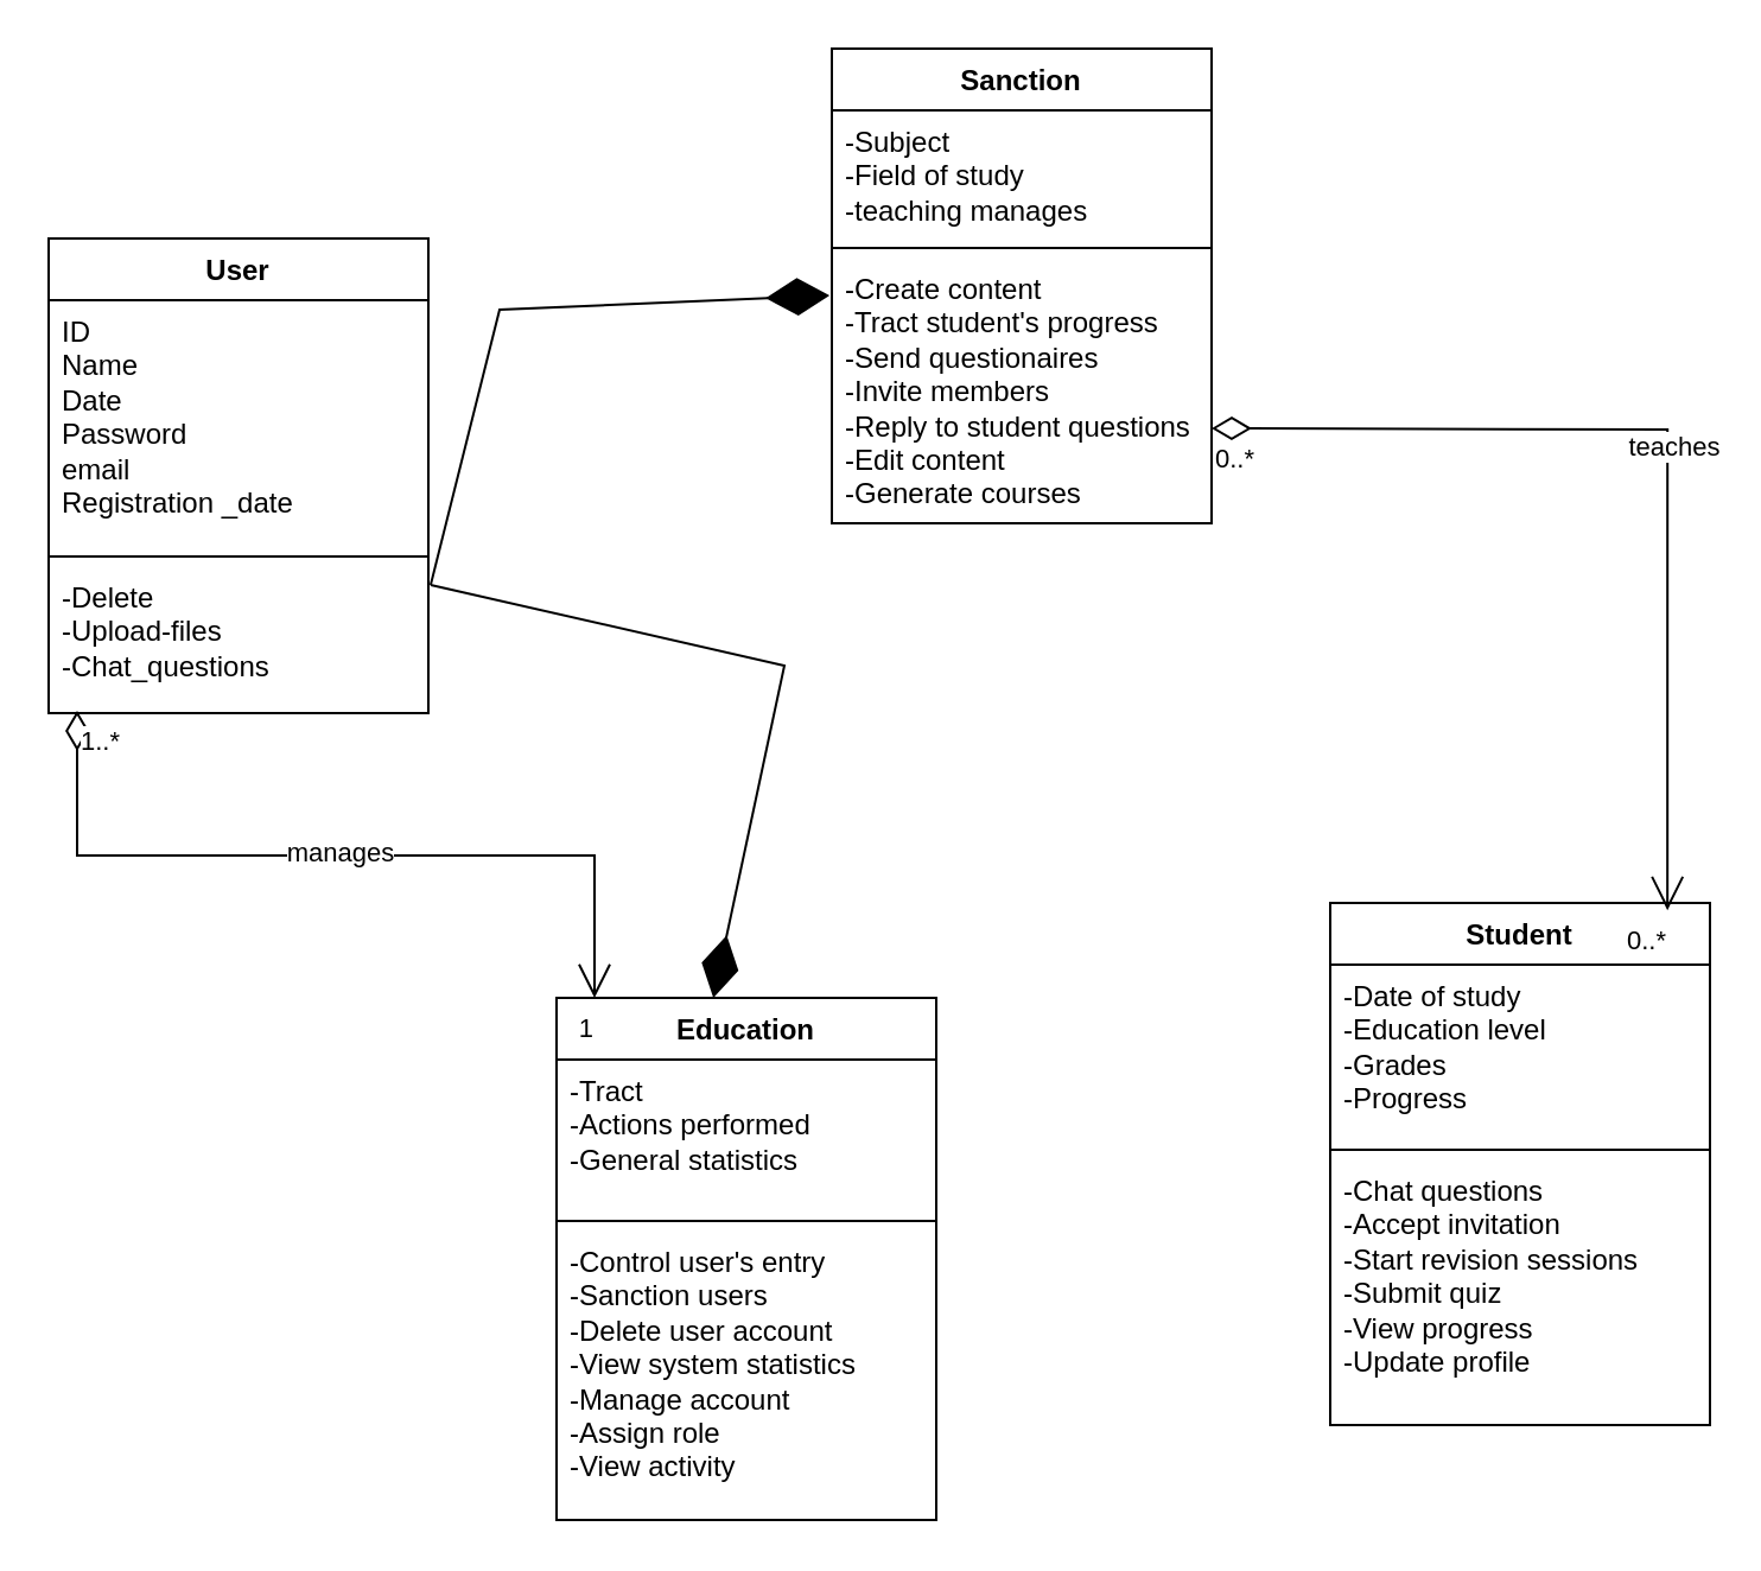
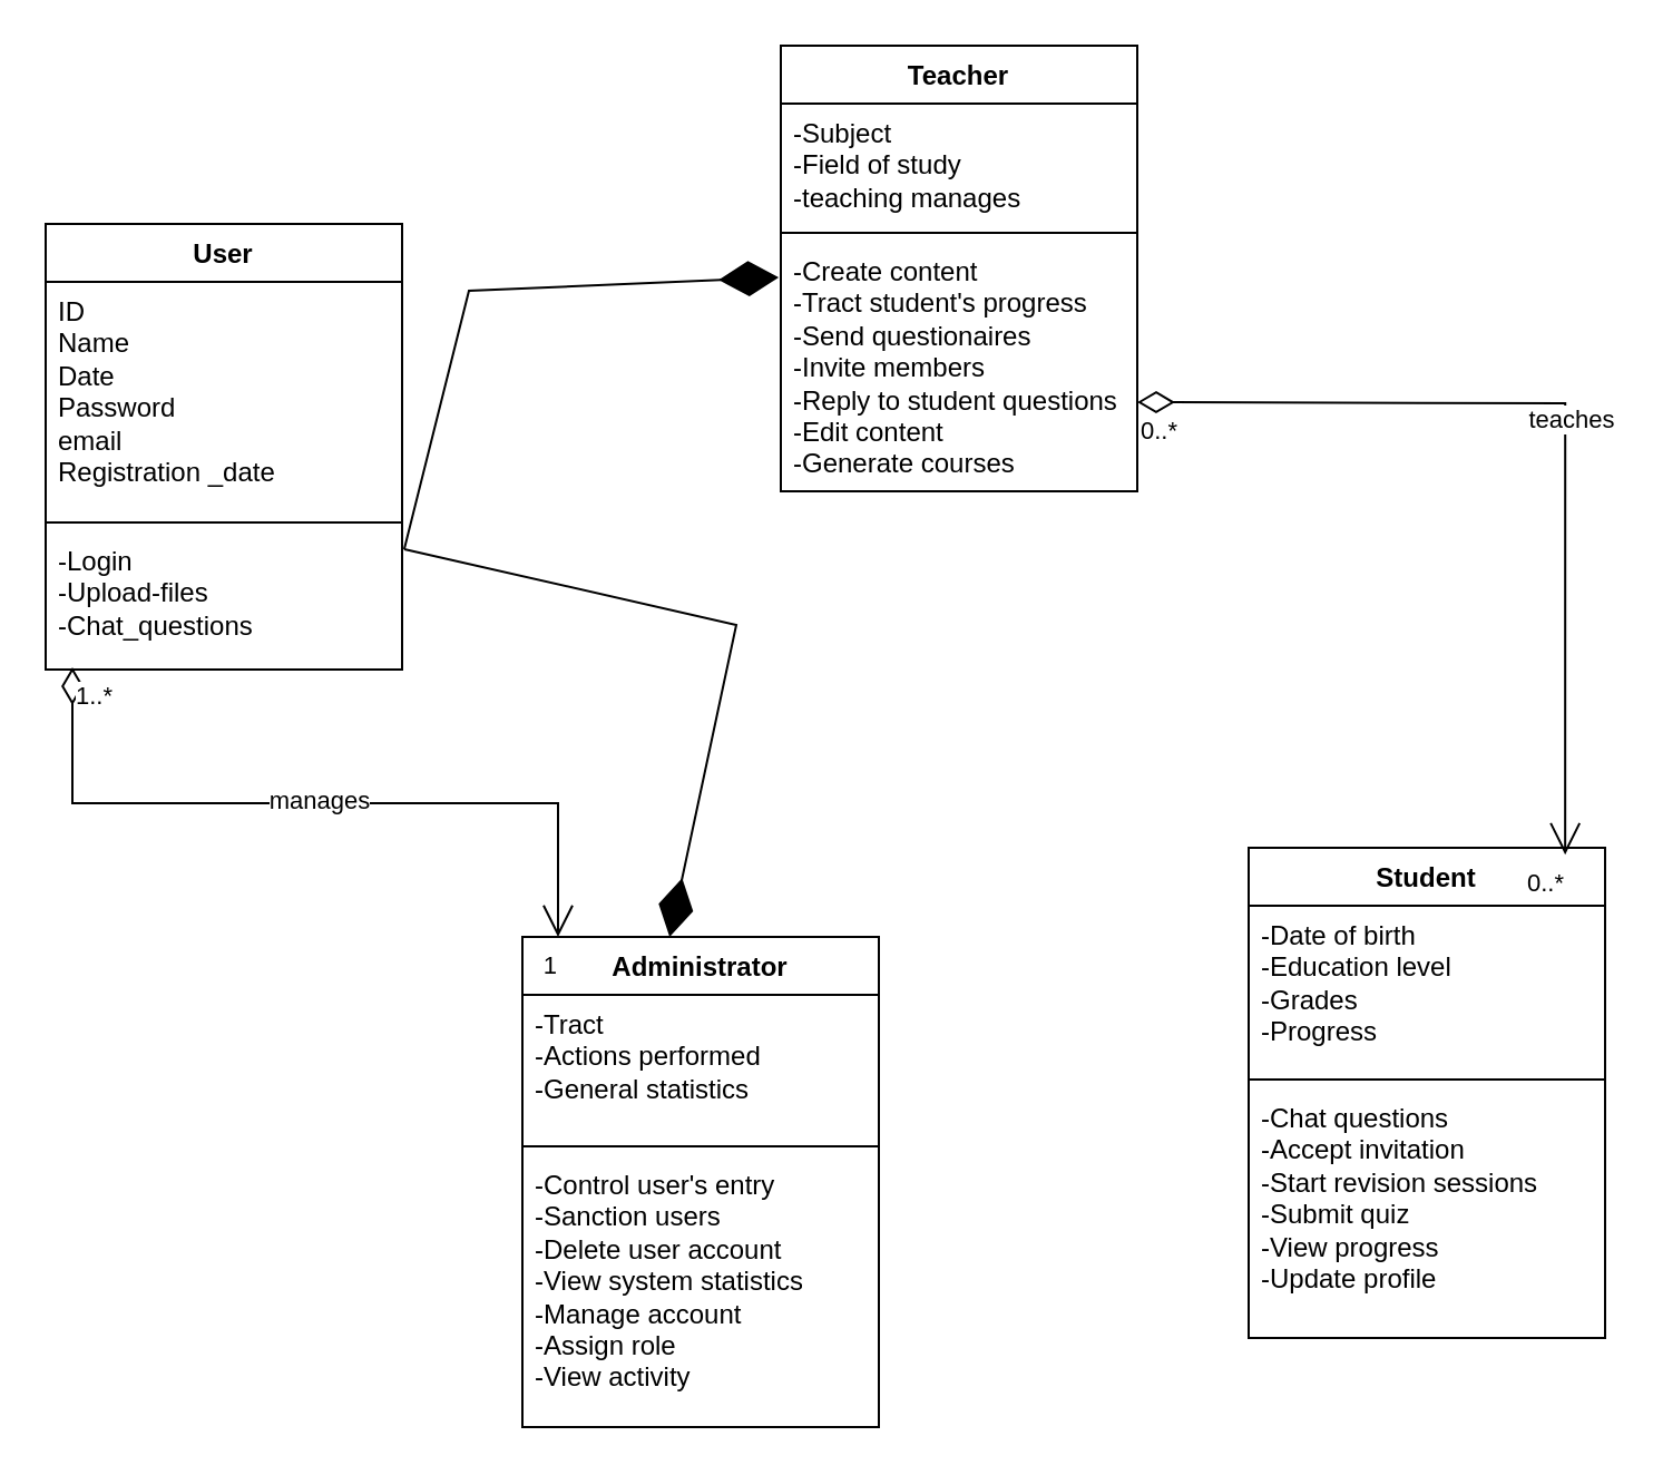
  <mxCell id="0" />
  <mxCell id="1" parent="0" />
  <mxCell id="2" value="&lt;div&gt;User&lt;/div&gt;" style="swimlane;fontStyle=1;align=center;verticalAlign=top;childLayout=stackLayout;horizontal=1;startSize=26;horizontalStack=0;resizeParent=1;resizeParentMax=0;resizeLast=0;collapsible=1;marginBottom=0;whiteSpace=wrap;html=1;" vertex="1" parent="1"><mxGeometry x="20" y="100" width="160" height="200" as="geometry" /></mxCell>
  <mxCell id="3" value="&lt;div&gt;&lt;span style=&quot;background-color: transparent; color: light-dark(rgb(0, 0, 0), rgb(255, 255, 255));&quot;&gt;ID&lt;/span&gt;&lt;/div&gt;&lt;div&gt;Name&lt;/div&gt;&lt;div&gt;Date&lt;/div&gt;&lt;div&gt;Password&lt;/div&gt;&lt;div&gt;email&lt;/div&gt;&lt;div&gt;Registration _date&lt;/div&gt;&lt;div&gt;&lt;br&gt;&lt;/div&gt;&lt;div&gt;&lt;br&gt;&lt;/div&gt;&lt;div&gt;&lt;br&gt;&lt;/div&gt;&lt;div&gt;&lt;div&gt;&lt;br&gt;&lt;/div&gt;&lt;/div&gt;" style="text;strokeColor=none;fillColor=none;align=left;verticalAlign=top;spacingLeft=4;spacingRight=4;overflow=hidden;rotatable=0;points=[[0,0.5],[1,0.5]];portConstraint=eastwest;whiteSpace=wrap;html=1;" vertex="1" parent="2"><mxGeometry y="26" width="160" height="104" as="geometry" /></mxCell>
  <mxCell id="4" value="" style="line;strokeWidth=1;fillColor=none;align=left;verticalAlign=middle;spacingTop=-1;spacingLeft=3;spacingRight=3;rotatable=0;labelPosition=right;points=[];portConstraint=eastwest;strokeColor=inherit;" vertex="1" parent="2"><mxGeometry y="130" width="160" height="8" as="geometry" /></mxCell>
- <mxCell id="5" value="-Delete&lt;div&gt;-Upload-files&lt;div&gt;-Chat_questions&lt;/div&gt;&lt;div&gt;&lt;br&gt;&lt;/div&gt;&lt;/div&gt;" style="text;strokeColor=none;fillColor=none;align=left;verticalAlign=top;spacingLeft=4;spacingRight=4;overflow=hidden;rotatable=0;points=[[0,0.5],[1,0.5]];portConstraint=eastwest;whiteSpace=wrap;html=1;" vertex="1" parent="2"><mxGeometry y="138" width="160" height="62" as="geometry" /></mxCell>
- <mxCell id="6" value="Sanction" style="swimlane;fontStyle=1;align=center;verticalAlign=top;childLayout=stackLayout;horizontal=1;startSize=26;horizontalStack=0;resizeParent=1;resizeParentMax=0;resizeLast=0;collapsible=1;marginBottom=0;whiteSpace=wrap;html=1;" vertex="1" parent="1"><mxGeometry x="350" y="20" width="160" height="200" as="geometry" /></mxCell>
+ <mxCell id="5" value="-Login&lt;div&gt;-Upload-files&lt;div&gt;-Chat_questions&lt;/div&gt;&lt;div&gt;&lt;br&gt;&lt;/div&gt;&lt;/div&gt;" style="text;strokeColor=none;fillColor=none;align=left;verticalAlign=top;spacingLeft=4;spacingRight=4;overflow=hidden;rotatable=0;points=[[0,0.5],[1,0.5]];portConstraint=eastwest;whiteSpace=wrap;html=1;" vertex="1" parent="2"><mxGeometry y="138" width="160" height="62" as="geometry" /></mxCell>
+ <mxCell id="6" value="Teacher" style="swimlane;fontStyle=1;align=center;verticalAlign=top;childLayout=stackLayout;horizontal=1;startSize=26;horizontalStack=0;resizeParent=1;resizeParentMax=0;resizeLast=0;collapsible=1;marginBottom=0;whiteSpace=wrap;html=1;" vertex="1" parent="1"><mxGeometry x="350" y="20" width="160" height="200" as="geometry" /></mxCell>
  <mxCell id="7" value="-Subject&lt;div&gt;-Field of study&lt;/div&gt;&lt;div&gt;-teaching manages&lt;/div&gt;&lt;div&gt;&lt;br&gt;&lt;/div&gt;" style="text;strokeColor=none;fillColor=none;align=left;verticalAlign=top;spacingLeft=4;spacingRight=4;overflow=hidden;rotatable=0;points=[[0,0.5],[1,0.5]];portConstraint=eastwest;whiteSpace=wrap;html=1;" vertex="1" parent="6"><mxGeometry y="26" width="160" height="54" as="geometry" /></mxCell>
  <mxCell id="8" value="" style="line;strokeWidth=1;fillColor=none;align=left;verticalAlign=middle;spacingTop=-1;spacingLeft=3;spacingRight=3;rotatable=0;labelPosition=right;points=[];portConstraint=eastwest;strokeColor=inherit;" vertex="1" parent="6"><mxGeometry y="80" width="160" height="8" as="geometry" /></mxCell>
  <mxCell id="9" value="-Create content&lt;div&gt;-Tract student's progress&lt;div&gt;-Send questionaires&lt;/div&gt;&lt;div&gt;-Invite members&lt;/div&gt;&lt;div&gt;-Reply to student questions&lt;/div&gt;&lt;div&gt;-Edit content&lt;/div&gt;&lt;div&gt;-Generate courses&lt;/div&gt;&lt;/div&gt;" style="text;strokeColor=none;fillColor=none;align=left;verticalAlign=top;spacingLeft=4;spacingRight=4;overflow=hidden;rotatable=0;points=[[0,0.5],[1,0.5]];portConstraint=eastwest;whiteSpace=wrap;html=1;" vertex="1" parent="6"><mxGeometry y="88" width="160" height="112" as="geometry" /></mxCell>
- <mxCell id="10" value="Education" style="swimlane;fontStyle=1;align=center;verticalAlign=top;childLayout=stackLayout;horizontal=1;startSize=26;horizontalStack=0;resizeParent=1;resizeParentMax=0;resizeLast=0;collapsible=1;marginBottom=0;whiteSpace=wrap;html=1;" vertex="1" parent="1"><mxGeometry x="234" y="420" width="160" height="220" as="geometry" /></mxCell>
+ <mxCell id="10" value="Administrator" style="swimlane;fontStyle=1;align=center;verticalAlign=top;childLayout=stackLayout;horizontal=1;startSize=26;horizontalStack=0;resizeParent=1;resizeParentMax=0;resizeLast=0;collapsible=1;marginBottom=0;whiteSpace=wrap;html=1;" vertex="1" parent="1"><mxGeometry x="234" y="420" width="160" height="220" as="geometry" /></mxCell>
  <mxCell id="11" value="-Tract&lt;div&gt;-Actions performed&lt;/div&gt;&lt;div&gt;-General statistics&lt;/div&gt;" style="text;strokeColor=none;fillColor=none;align=left;verticalAlign=top;spacingLeft=4;spacingRight=4;overflow=hidden;rotatable=0;points=[[0,0.5],[1,0.5]];portConstraint=eastwest;whiteSpace=wrap;html=1;" vertex="1" parent="10"><mxGeometry y="26" width="160" height="64" as="geometry" /></mxCell>
  <mxCell id="12" value="" style="line;strokeWidth=1;fillColor=none;align=left;verticalAlign=middle;spacingTop=-1;spacingLeft=3;spacingRight=3;rotatable=0;labelPosition=right;points=[];portConstraint=eastwest;strokeColor=inherit;" vertex="1" parent="10"><mxGeometry y="90" width="160" height="8" as="geometry" /></mxCell>
  <mxCell id="13" value="-Control user's entry&lt;div&gt;-Sanction users&lt;/div&gt;&lt;div&gt;-Delete user account&lt;/div&gt;&lt;div&gt;-View system statistics&lt;/div&gt;&lt;div&gt;-Manage account&lt;/div&gt;&lt;div&gt;-Assign role&lt;/div&gt;&lt;div&gt;-View activity&lt;/div&gt;&lt;div&gt;&lt;br&gt;&lt;/div&gt;" style="text;strokeColor=none;fillColor=none;align=left;verticalAlign=top;spacingLeft=4;spacingRight=4;overflow=hidden;rotatable=0;points=[[0,0.5],[1,0.5]];portConstraint=eastwest;whiteSpace=wrap;html=1;" vertex="1" parent="10"><mxGeometry y="98" width="160" height="122" as="geometry" /></mxCell>
  <mxCell id="14" value="Student" style="swimlane;fontStyle=1;align=center;verticalAlign=top;childLayout=stackLayout;horizontal=1;startSize=26;horizontalStack=0;resizeParent=1;resizeParentMax=0;resizeLast=0;collapsible=1;marginBottom=0;whiteSpace=wrap;html=1;" vertex="1" parent="1"><mxGeometry x="560" y="380" width="160" height="220" as="geometry" /></mxCell>
- <mxCell id="15" value="-Date of study&lt;div&gt;-Education level&lt;div&gt;-Grades&lt;/div&gt;&lt;/div&gt;&lt;div&gt;-Progress&lt;/div&gt;" style="text;strokeColor=none;fillColor=none;align=left;verticalAlign=top;spacingLeft=4;spacingRight=4;overflow=hidden;rotatable=0;points=[[0,0.5],[1,0.5]];portConstraint=eastwest;whiteSpace=wrap;html=1;" vertex="1" parent="14"><mxGeometry y="26" width="160" height="74" as="geometry" /></mxCell>
+ <mxCell id="15" value="-Date of birth&lt;div&gt;-Education level&lt;div&gt;-Grades&lt;/div&gt;&lt;/div&gt;&lt;div&gt;-Progress&lt;/div&gt;" style="text;strokeColor=none;fillColor=none;align=left;verticalAlign=top;spacingLeft=4;spacingRight=4;overflow=hidden;rotatable=0;points=[[0,0.5],[1,0.5]];portConstraint=eastwest;whiteSpace=wrap;html=1;" vertex="1" parent="14"><mxGeometry y="26" width="160" height="74" as="geometry" /></mxCell>
  <mxCell id="16" value="" style="line;strokeWidth=1;fillColor=none;align=left;verticalAlign=middle;spacingTop=-1;spacingLeft=3;spacingRight=3;rotatable=0;labelPosition=right;points=[];portConstraint=eastwest;strokeColor=inherit;" vertex="1" parent="14"><mxGeometry y="100" width="160" height="8" as="geometry" /></mxCell>
  <mxCell id="17" value="-Chat questions&lt;div&gt;-Accept invitation&lt;/div&gt;&lt;div&gt;-Start revision sessions&lt;/div&gt;&lt;div&gt;-Submit quiz&lt;/div&gt;&lt;div&gt;-View progress&lt;/div&gt;&lt;div&gt;-Update profile&lt;/div&gt;" style="text;strokeColor=none;fillColor=none;align=left;verticalAlign=top;spacingLeft=4;spacingRight=4;overflow=hidden;rotatable=0;points=[[0,0.5],[1,0.5]];portConstraint=eastwest;whiteSpace=wrap;html=1;" vertex="1" parent="14"><mxGeometry y="108" width="160" height="112" as="geometry" /></mxCell>
  <mxCell id="18" value="" style="endArrow=diamondThin;endFill=1;endSize=24;html=1;rounded=0;exitX=1.006;exitY=0.129;exitDx=0;exitDy=0;exitPerimeter=0;entryX=0.413;entryY=0;entryDx=0;entryDy=0;entryPerimeter=0;" edge="1" parent="1" source="5" target="10"><mxGeometry width="160" relative="1" as="geometry"><mxPoint x="210" y="310" as="sourcePoint" /><mxPoint x="370" y="310" as="targetPoint" /><Array as="points"><mxPoint x="330" y="280" /></Array></mxGeometry></mxCell>
  <mxCell id="19" value="" style="endArrow=diamondThin;endFill=1;endSize=24;html=1;rounded=0;exitX=1.006;exitY=0.129;exitDx=0;exitDy=0;exitPerimeter=0;entryX=-0.006;entryY=0.143;entryDx=0;entryDy=0;entryPerimeter=0;" edge="1" parent="1" source="5" target="9"><mxGeometry width="160" relative="1" as="geometry"><mxPoint x="181" y="246" as="sourcePoint" /><mxPoint x="330" y="180" as="targetPoint" /><Array as="points"><mxPoint x="210" y="130" /></Array></mxGeometry></mxCell>
  <mxCell id="20" value="" style="endArrow=open;html=1;endSize=12;startArrow=diamondThin;startSize=14;startFill=0;edgeStyle=orthogonalEdgeStyle;rounded=0;exitX=0.075;exitY=0.984;exitDx=0;exitDy=0;exitPerimeter=0;entryX=0.1;entryY=0;entryDx=0;entryDy=0;entryPerimeter=0;" edge="1" parent="1" source="5" target="10"><mxGeometry relative="1" as="geometry"><mxPoint x="40" y="390" as="sourcePoint" /><mxPoint x="240" y="390" as="targetPoint" /></mxGeometry></mxCell>
  <mxCell id="21" value="1..*" style="edgeLabel;resizable=0;html=1;align=left;verticalAlign=top;" connectable="0" vertex="1" parent="20"><mxGeometry x="-1" relative="1" as="geometry" /></mxCell>
  <mxCell id="22" value="1" style="edgeLabel;resizable=0;html=1;align=right;verticalAlign=top;" connectable="0" vertex="1" parent="20"><mxGeometry x="1" relative="1" as="geometry" /></mxCell>
  <mxCell id="23" value="manages" style="edgeLabel;html=1;align=center;verticalAlign=middle;resizable=0;points=[];" vertex="1" connectable="0" parent="20"><mxGeometry x="0.009" y="2" relative="1" as="geometry"><mxPoint as="offset" /></mxGeometry></mxCell>
  <mxCell id="24" value="" style="endArrow=open;html=1;endSize=12;startArrow=diamondThin;startSize=14;startFill=0;edgeStyle=orthogonalEdgeStyle;rounded=0;exitX=0.075;exitY=0.984;exitDx=0;exitDy=0;exitPerimeter=0;entryX=0.888;entryY=0.014;entryDx=0;entryDy=0;entryPerimeter=0;" edge="1" parent="1" target="14"><mxGeometry relative="1" as="geometry"><mxPoint x="510" y="180" as="sourcePoint" /><mxPoint x="728" y="301" as="targetPoint" /></mxGeometry></mxCell>
  <mxCell id="25" value="0..*" style="edgeLabel;resizable=0;html=1;align=left;verticalAlign=top;" connectable="0" vertex="1" parent="24"><mxGeometry x="-1" relative="1" as="geometry" /></mxCell>
  <mxCell id="26" value="0..*" style="edgeLabel;resizable=0;html=1;align=right;verticalAlign=top;" connectable="0" vertex="1" parent="24"><mxGeometry x="1" relative="1" as="geometry" /></mxCell>
  <mxCell id="27" value="teaches" style="edgeLabel;html=1;align=center;verticalAlign=middle;resizable=0;points=[];" vertex="1" connectable="0" parent="24"><mxGeometry x="0.009" y="2" relative="1" as="geometry"><mxPoint as="offset" /></mxGeometry></mxCell>
